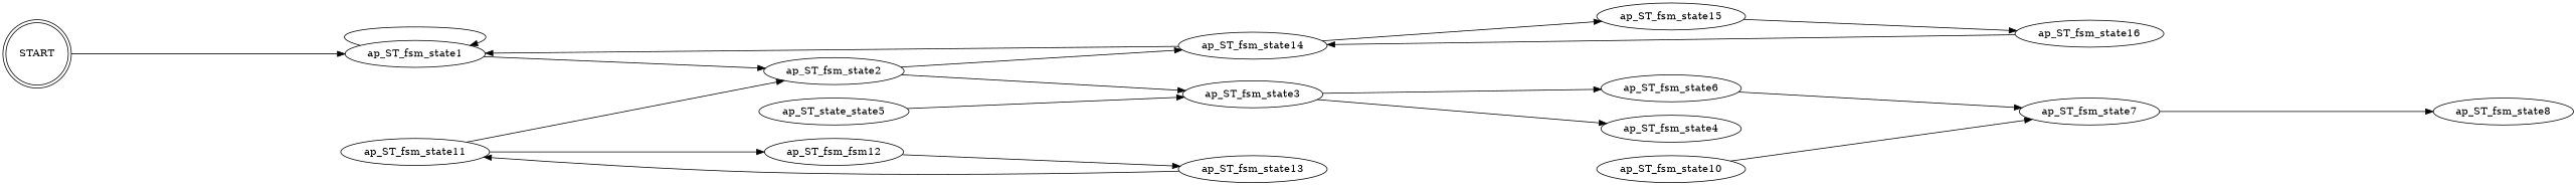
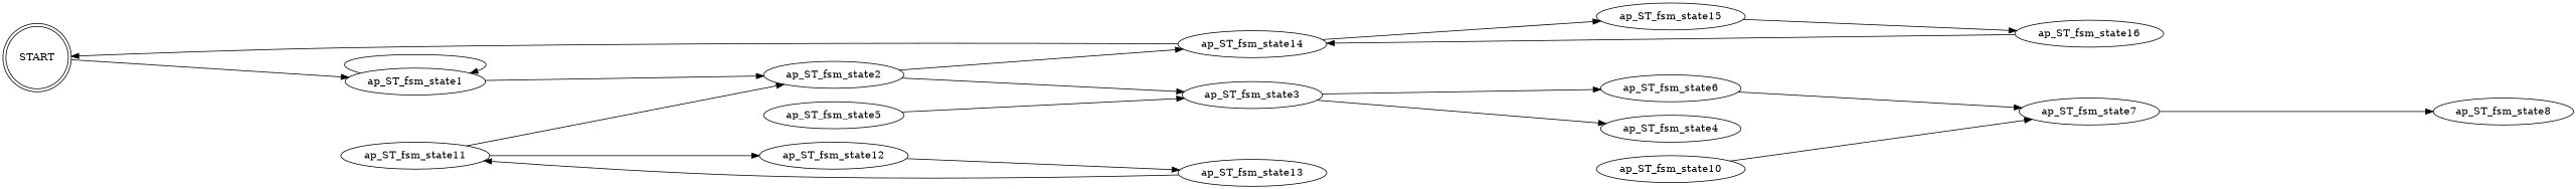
  digraph {
    rankdir=LR
    ranksep=5.0
    edge [color=black]
    START [shape=doublecircle]
    ap_ST_fsm_state1
    ap_ST_fsm_state2
    ap_ST_fsm_state14
    ap_ST_fsm_state3
    ap_ST_fsm_state15
    ap_ST_fsm_state6
    ap_ST_fsm_state4
    ap_ST_fsm_state16
    ap_ST_fsm_state7
    ap_ST_fsm_state8
-   ap_ST_fsm_state5 [label=ap_ST_state_state5]
+   ap_ST_fsm_state5
    ap_ST_fsm_state11
-   ap_ST_fsm_state12 [label=ap_ST_fsm_fsm12]
+   ap_ST_fsm_state12
    ap_ST_fsm_state13
    ap_ST_fsm_state10
    START -> ap_ST_fsm_state1
    ap_ST_fsm_state1 -> ap_ST_fsm_state1
    ap_ST_fsm_state1 -> ap_ST_fsm_state2
    ap_ST_fsm_state2 -> ap_ST_fsm_state14
    ap_ST_fsm_state2 -> ap_ST_fsm_state3
-   ap_ST_fsm_state14 -> ap_ST_fsm_state1
+   ap_ST_fsm_state14 -> START
    ap_ST_fsm_state14 -> ap_ST_fsm_state15
    ap_ST_fsm_state3 -> ap_ST_fsm_state6
    ap_ST_fsm_state3 -> ap_ST_fsm_state4
    ap_ST_fsm_state15 -> ap_ST_fsm_state16
    ap_ST_fsm_state6 -> ap_ST_fsm_state7
    ap_ST_fsm_state16 -> ap_ST_fsm_state14
    ap_ST_fsm_state7 -> ap_ST_fsm_state8
    ap_ST_fsm_state5 -> ap_ST_fsm_state3
    ap_ST_fsm_state11 -> ap_ST_fsm_state2
    ap_ST_fsm_state11 -> ap_ST_fsm_state12
    ap_ST_fsm_state12 -> ap_ST_fsm_state13
    ap_ST_fsm_state13 -> ap_ST_fsm_state11
    ap_ST_fsm_state10 -> ap_ST_fsm_state7
  }
